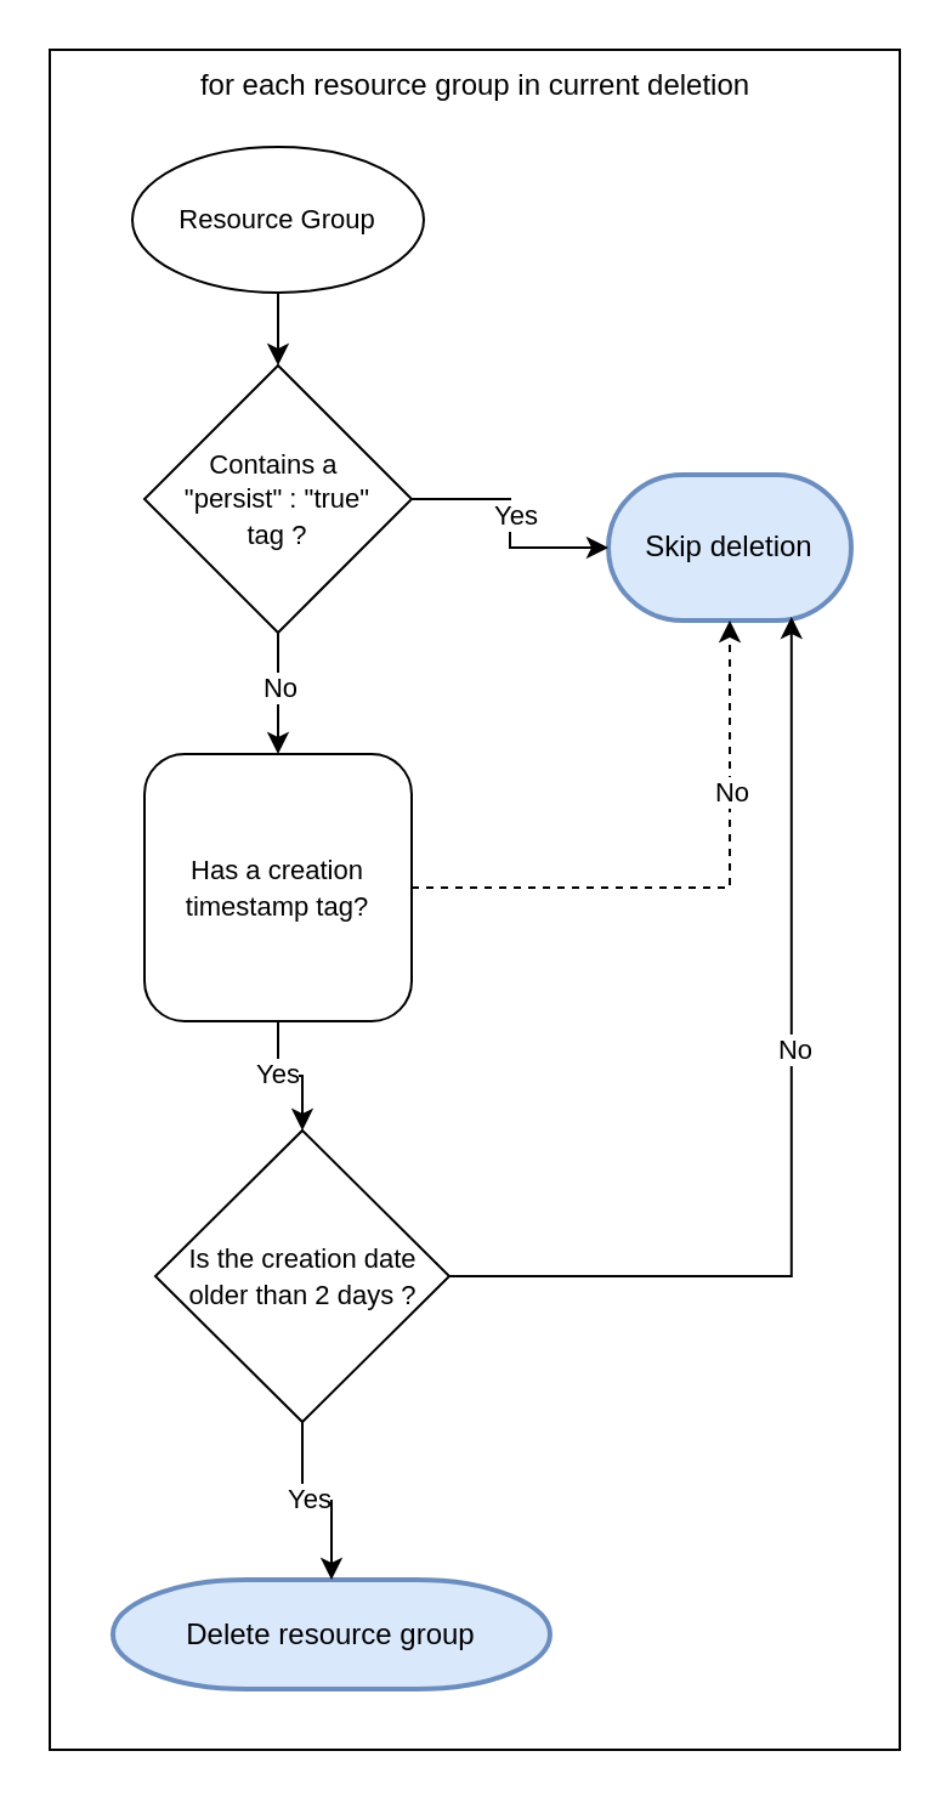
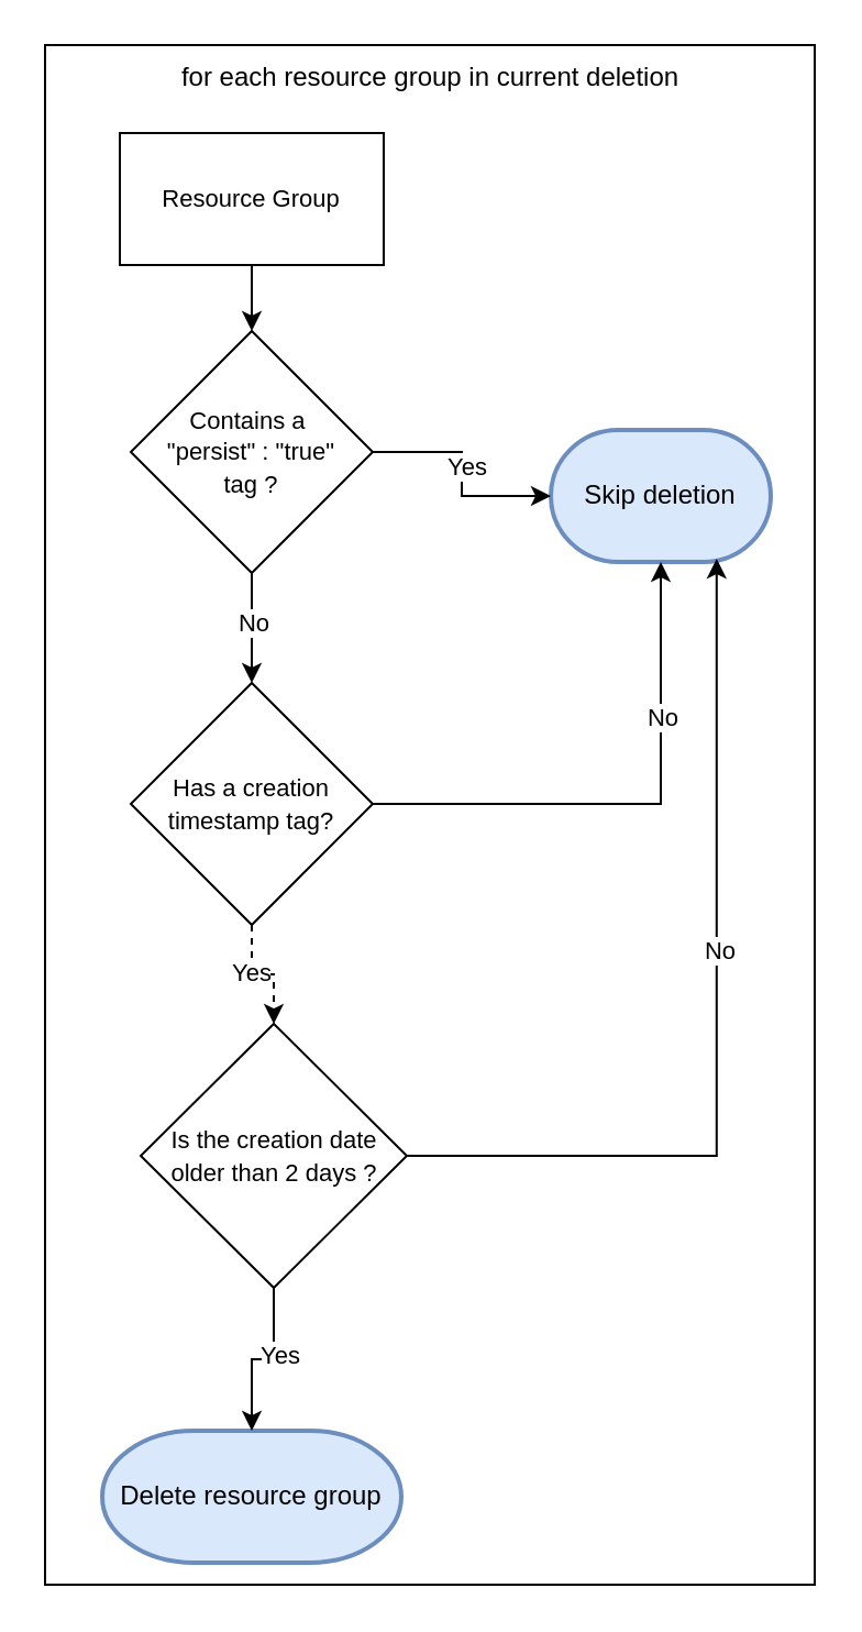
  <mxCell id="0" />
  <mxCell id="1" parent="0" />
  <mxCell id="2" value="" style="rounded=0;whiteSpace=wrap;html=1;" parent="1" vertex="1"><mxGeometry x="20" y="20" width="350" height="700" as="geometry" /></mxCell>
  <mxCell id="3" value="" style="edgeStyle=orthogonalEdgeStyle;rounded=0;orthogonalLoop=1;jettySize=auto;html=1;" parent="1" source="4" target="7" edge="1"><mxGeometry relative="1" as="geometry" /></mxCell>
- <mxCell id="4" value="&lt;font style=&quot;font-size: 11px;&quot;&gt;Resource Group&lt;/font&gt;" style="ellipse;whiteSpace=wrap;html=1;" parent="1" vertex="1"><mxGeometry x="54" y="60" width="120" height="60" as="geometry" /></mxCell>
+ <mxCell id="4" value="&lt;font style=&quot;font-size: 11px;&quot;&gt;Resource Group&lt;/font&gt;" style="rounded=0;whiteSpace=wrap;html=1;" parent="1" vertex="1"><mxGeometry x="54" y="60" width="120" height="60" as="geometry" /></mxCell>
  <mxCell id="5" value="" style="edgeStyle=orthogonalEdgeStyle;rounded=0;orthogonalLoop=1;jettySize=auto;html=1;" parent="1" source="7" target="13" edge="1"><mxGeometry relative="1" as="geometry" /></mxCell>
  <mxCell id="6" value="No" style="edgeLabel;html=1;align=center;verticalAlign=middle;resizable=0;points=[];" parent="5" vertex="1" connectable="0"><mxGeometry x="-0.116" relative="1" as="geometry"><mxPoint as="offset" /></mxGeometry></mxCell>
  <mxCell id="7" value="&lt;font style=&quot;font-size: 11px;&quot;&gt;Contains a&amp;nbsp;&lt;br&gt;&quot;persist&quot; : &quot;true&quot;&lt;br&gt;tag ?&lt;/font&gt;" style="rhombus;whiteSpace=wrap;html=1;rounded=0;" parent="1" vertex="1"><mxGeometry x="59" y="150" width="110" height="110" as="geometry" /></mxCell>
  <mxCell id="8" value="Skip deletion" style="strokeWidth=2;html=1;shape=mxgraph.flowchart.terminator;whiteSpace=wrap;fillColor=#dae8fc;strokeColor=#6c8ebf;" parent="1" vertex="1"><mxGeometry x="250" y="195" width="100" height="60" as="geometry" /></mxCell>
  <mxCell id="9" style="edgeStyle=orthogonalEdgeStyle;rounded=0;orthogonalLoop=1;jettySize=auto;html=1;entryX=0;entryY=0.5;entryDx=0;entryDy=0;entryPerimeter=0;" parent="1" source="7" target="8" edge="1"><mxGeometry relative="1" as="geometry" /></mxCell>
  <mxCell id="10" value="Yes" style="edgeLabel;html=1;align=center;verticalAlign=middle;resizable=0;points=[];" parent="9" vertex="1" connectable="0"><mxGeometry x="-0.073" y="2" relative="1" as="geometry"><mxPoint as="offset" /></mxGeometry></mxCell>
- <mxCell id="11" value="" style="edgeStyle=orthogonalEdgeStyle;rounded=0;orthogonalLoop=1;jettySize=auto;html=1;" parent="1" source="13" target="18" edge="1"><mxGeometry relative="1" as="geometry" /></mxCell>
+ <mxCell id="11" value="" style="edgeStyle=orthogonalEdgeStyle;rounded=0;orthogonalLoop=1;jettySize=auto;html=1;dashed=1;" parent="1" source="13" target="18" edge="1"><mxGeometry relative="1" as="geometry" /></mxCell>
  <mxCell id="12" value="Yes" style="edgeLabel;html=1;align=center;verticalAlign=middle;resizable=0;points=[];" parent="11" vertex="1" connectable="0"><mxGeometry x="-0.219" y="-1" relative="1" as="geometry"><mxPoint as="offset" /></mxGeometry></mxCell>
- <mxCell id="13" value="&lt;span style=&quot;font-size: 11px;&quot;&gt;Has a creation timestamp tag?&lt;/span&gt;" style="whiteSpace=wrap;html=1;rounded=1;" parent="1" vertex="1"><mxGeometry x="59" y="310" width="110" height="110" as="geometry" /></mxCell>
- <mxCell id="14" style="edgeStyle=orthogonalEdgeStyle;rounded=0;orthogonalLoop=1;jettySize=auto;html=1;entryX=0.5;entryY=1;entryDx=0;entryDy=0;entryPerimeter=0;dashed=1;" parent="1" source="13" target="8" edge="1"><mxGeometry relative="1" as="geometry" /></mxCell>
+ <mxCell id="13" value="&lt;span style=&quot;font-size: 11px;&quot;&gt;Has a creation timestamp tag?&lt;/span&gt;" style="rhombus;whiteSpace=wrap;html=1;rounded=0;" parent="1" vertex="1"><mxGeometry x="59" y="310" width="110" height="110" as="geometry" /></mxCell>
+ <mxCell id="14" style="edgeStyle=orthogonalEdgeStyle;rounded=0;orthogonalLoop=1;jettySize=auto;html=1;entryX=0.5;entryY=1;entryDx=0;entryDy=0;entryPerimeter=0;" parent="1" source="13" target="8" edge="1"><mxGeometry relative="1" as="geometry" /></mxCell>
  <mxCell id="15" value="No" style="edgeLabel;html=1;align=center;verticalAlign=middle;resizable=0;points=[];" parent="14" vertex="1" connectable="0"><mxGeometry x="0.419" relative="1" as="geometry"><mxPoint as="offset" /></mxGeometry></mxCell>
  <mxCell id="16" style="edgeStyle=orthogonalEdgeStyle;rounded=0;orthogonalLoop=1;jettySize=auto;html=1;entryX=0.754;entryY=0.975;entryDx=0;entryDy=0;entryPerimeter=0;" parent="1" source="18" target="8" edge="1"><mxGeometry relative="1" as="geometry" /></mxCell>
  <mxCell id="17" value="No" style="edgeLabel;html=1;align=center;verticalAlign=middle;resizable=0;points=[];" parent="16" vertex="1" connectable="0"><mxGeometry x="-0.017" y="-1" relative="1" as="geometry"><mxPoint y="-31" as="offset" /></mxGeometry></mxCell>
  <mxCell id="18" value="&lt;span style=&quot;font-size: 11px;&quot;&gt;Is the creation date older than 2 days ?&lt;/span&gt;" style="rhombus;whiteSpace=wrap;html=1;rounded=0;" parent="1" vertex="1"><mxGeometry x="63.5" y="465" width="121" height="120" as="geometry" /></mxCell>
- <mxCell id="19" value="Delete resource group" style="strokeWidth=2;html=1;shape=mxgraph.flowchart.terminator;whiteSpace=wrap;fillColor=#dae8fc;strokeColor=#6c8ebf;" parent="1" vertex="1"><mxGeometry x="46" y="650" width="180" height="45" as="geometry" /></mxCell>
+ <mxCell id="19" value="Delete resource group" style="strokeWidth=2;html=1;shape=mxgraph.flowchart.terminator;whiteSpace=wrap;fillColor=#dae8fc;strokeColor=#6c8ebf;" parent="1" vertex="1"><mxGeometry x="46" y="650" width="136" height="60" as="geometry" /></mxCell>
  <mxCell id="20" style="edgeStyle=orthogonalEdgeStyle;rounded=0;orthogonalLoop=1;jettySize=auto;html=1;entryX=0.5;entryY=0;entryDx=0;entryDy=0;entryPerimeter=0;" parent="1" source="18" target="19" edge="1"><mxGeometry relative="1" as="geometry" /></mxCell>
  <mxCell id="21" value="Yes" style="edgeLabel;html=1;align=center;verticalAlign=middle;resizable=0;points=[];" parent="20" vertex="1" connectable="0"><mxGeometry x="-0.205" y="2" relative="1" as="geometry"><mxPoint as="offset" /></mxGeometry></mxCell>
  <mxCell id="22" value="for each resource group in current deletion" style="text;html=1;align=center;verticalAlign=middle;resizable=0;points=[];autosize=1;strokeColor=none;fillColor=none;" parent="1" vertex="1"><mxGeometry x="60" y="20" width="270" height="30" as="geometry" /></mxCell>
